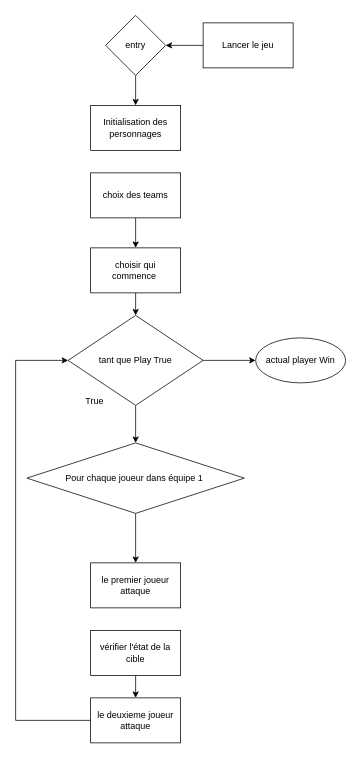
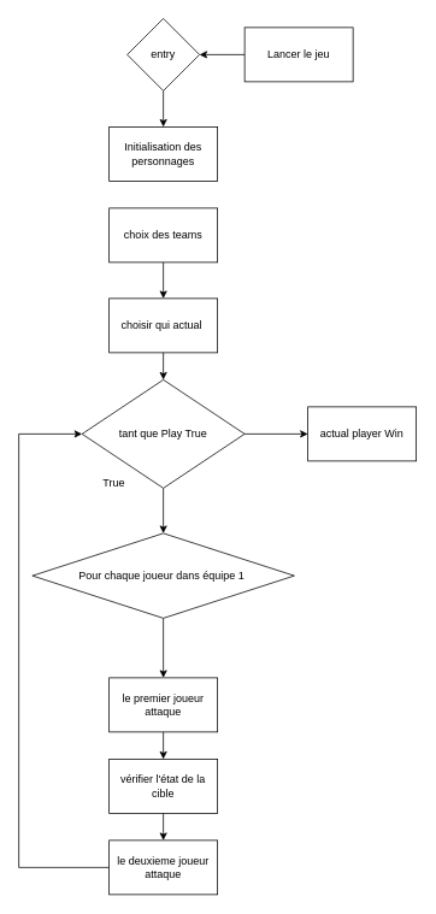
  <mxCell id="0" />
  <mxCell id="1" parent="0" />
  <mxCell id="2" value="Initialisation des personnages" style="rounded=0;whiteSpace=wrap;html=1;" parent="1" vertex="1"><mxGeometry x="120" y="140" width="120" height="60" as="geometry" /></mxCell>
  <mxCell id="3" style="edgeStyle=orthogonalEdgeStyle;rounded=0;orthogonalLoop=1;jettySize=auto;html=1;exitX=0.5;exitY=1;exitDx=0;exitDy=0;entryX=0.5;entryY=0;entryDx=0;entryDy=0;" parent="1" source="4" target="2" edge="1"><mxGeometry relative="1" as="geometry" /></mxCell>
  <mxCell id="4" value="entry" style="rhombus;whiteSpace=wrap;html=1;" parent="1" vertex="1"><mxGeometry x="140" y="20" width="80" height="80" as="geometry" /></mxCell>
  <mxCell id="5" style="edgeStyle=orthogonalEdgeStyle;rounded=0;orthogonalLoop=1;jettySize=auto;html=1;exitX=0;exitY=0.5;exitDx=0;exitDy=0;entryX=1;entryY=0.5;entryDx=0;entryDy=0;" parent="1" source="6" target="4" edge="1"><mxGeometry relative="1" as="geometry" /></mxCell>
  <mxCell id="6" value="Lancer le jeu" style="rounded=0;whiteSpace=wrap;html=1;" parent="1" vertex="1"><mxGeometry x="270" y="30" width="120" height="60" as="geometry" /></mxCell>
  <mxCell id="7" style="edgeStyle=orthogonalEdgeStyle;rounded=0;orthogonalLoop=1;jettySize=auto;html=1;exitX=0.5;exitY=1;exitDx=0;exitDy=0;entryX=0.5;entryY=0;entryDx=0;entryDy=0;" parent="1" source="8" target="11" edge="1"><mxGeometry relative="1" as="geometry" /></mxCell>
- <mxCell id="8" value="choisir qui commence&amp;nbsp;" style="rounded=0;whiteSpace=wrap;html=1;" parent="1" vertex="1"><mxGeometry x="120" y="330" width="120" height="60" as="geometry" /></mxCell>
+ <mxCell id="8" value="choisir qui actual&amp;nbsp;" style="rounded=0;whiteSpace=wrap;html=1;" parent="1" vertex="1"><mxGeometry x="120" y="330" width="120" height="60" as="geometry" /></mxCell>
  <mxCell id="9" style="edgeStyle=orthogonalEdgeStyle;rounded=0;orthogonalLoop=1;jettySize=auto;html=1;exitX=1;exitY=0.5;exitDx=0;exitDy=0;entryX=0;entryY=0.5;entryDx=0;entryDy=0;" parent="1" source="11" target="19" edge="1"><mxGeometry relative="1" as="geometry" /></mxCell>
  <mxCell id="10" style="edgeStyle=orthogonalEdgeStyle;rounded=0;orthogonalLoop=1;jettySize=auto;html=1;exitX=0.5;exitY=1;exitDx=0;exitDy=0;entryX=0.5;entryY=0;entryDx=0;entryDy=0;entryPerimeter=0;" edge="1" parent="1" source="11" target="23"><mxGeometry relative="1" as="geometry" /></mxCell>
  <mxCell id="11" value="tant que Play True" style="rhombus;whiteSpace=wrap;html=1;" parent="1" vertex="1"><mxGeometry x="90" y="420" width="180" height="120" as="geometry" /></mxCell>
+ <mxCell id="12" style="edgeStyle=orthogonalEdgeStyle;rounded=0;orthogonalLoop=1;jettySize=auto;html=1;exitX=0.5;exitY=1;exitDx=0;exitDy=0;entryX=0.5;entryY=0;entryDx=0;entryDy=0;" parent="1" source="13" target="17" edge="1"><mxGeometry relative="1" as="geometry" /></mxCell>
  <mxCell id="13" value="le premier joueur attaque" style="rounded=0;whiteSpace=wrap;html=1;" parent="1" vertex="1"><mxGeometry x="120" y="750" width="120" height="60" as="geometry" /></mxCell>
  <mxCell id="14" style="edgeStyle=orthogonalEdgeStyle;rounded=0;orthogonalLoop=1;jettySize=auto;html=1;exitX=0;exitY=0.5;exitDx=0;exitDy=0;entryX=0;entryY=0.5;entryDx=0;entryDy=0;" edge="1" parent="1" source="15" target="11"><mxGeometry relative="1" as="geometry"><Array as="points"><mxPoint x="20" y="960" /><mxPoint x="20" y="480" /></Array></mxGeometry></mxCell>
  <mxCell id="15" value="le deuxieme joueur attaque" style="rounded=0;whiteSpace=wrap;html=1;" parent="1" vertex="1"><mxGeometry x="120" y="930" width="120" height="60" as="geometry" /></mxCell>
  <mxCell id="16" style="edgeStyle=orthogonalEdgeStyle;rounded=0;orthogonalLoop=1;jettySize=auto;html=1;exitX=0.5;exitY=1;exitDx=0;exitDy=0;entryX=0.5;entryY=0;entryDx=0;entryDy=0;" parent="1" source="17" target="15" edge="1"><mxGeometry relative="1" as="geometry" /></mxCell>
  <mxCell id="17" value="vérifier l'état de la cible" style="rounded=0;whiteSpace=wrap;html=1;" parent="1" vertex="1"><mxGeometry x="120" y="840" width="120" height="60" as="geometry" /></mxCell>
  <mxCell id="18" value="True" style="text;html=1;align=center;verticalAlign=middle;resizable=0;points=[];autosize=1;strokeColor=none;fillColor=none;" parent="1" vertex="1"><mxGeometry x="100" y="520" width="50" height="30" as="geometry" /></mxCell>
- <mxCell id="19" value="actual player Win" style="ellipse;whiteSpace=wrap;html=1;" parent="1" vertex="1"><mxGeometry x="340" y="450" width="120" height="60" as="geometry" /></mxCell>
+ <mxCell id="19" value="actual player Win" style="rounded=0;whiteSpace=wrap;html=1;" parent="1" vertex="1"><mxGeometry x="340" y="450" width="120" height="60" as="geometry" /></mxCell>
  <mxCell id="20" style="edgeStyle=orthogonalEdgeStyle;rounded=0;orthogonalLoop=1;jettySize=auto;html=1;exitX=0.5;exitY=1;exitDx=0;exitDy=0;entryX=0.5;entryY=0;entryDx=0;entryDy=0;" edge="1" parent="1" source="21" target="8"><mxGeometry relative="1" as="geometry" /></mxCell>
  <mxCell id="21" value="choix des teams" style="rounded=0;whiteSpace=wrap;html=1;" vertex="1" parent="1"><mxGeometry x="120" y="230" width="120" height="60" as="geometry" /></mxCell>
  <mxCell id="22" style="edgeStyle=orthogonalEdgeStyle;rounded=0;orthogonalLoop=1;jettySize=auto;html=1;exitX=0.5;exitY=1;exitDx=0;exitDy=0;entryX=0.5;entryY=0;entryDx=0;entryDy=0;" edge="1" parent="1" source="23" target="13"><mxGeometry relative="1" as="geometry" /></mxCell>
  <mxCell id="23" value="Pour chaque joueur dans équipe 1&amp;nbsp;" style="rhombus;whiteSpace=wrap;html=1;" vertex="1" parent="1"><mxGeometry x="35" y="590" width="290" height="94" as="geometry" /></mxCell>
